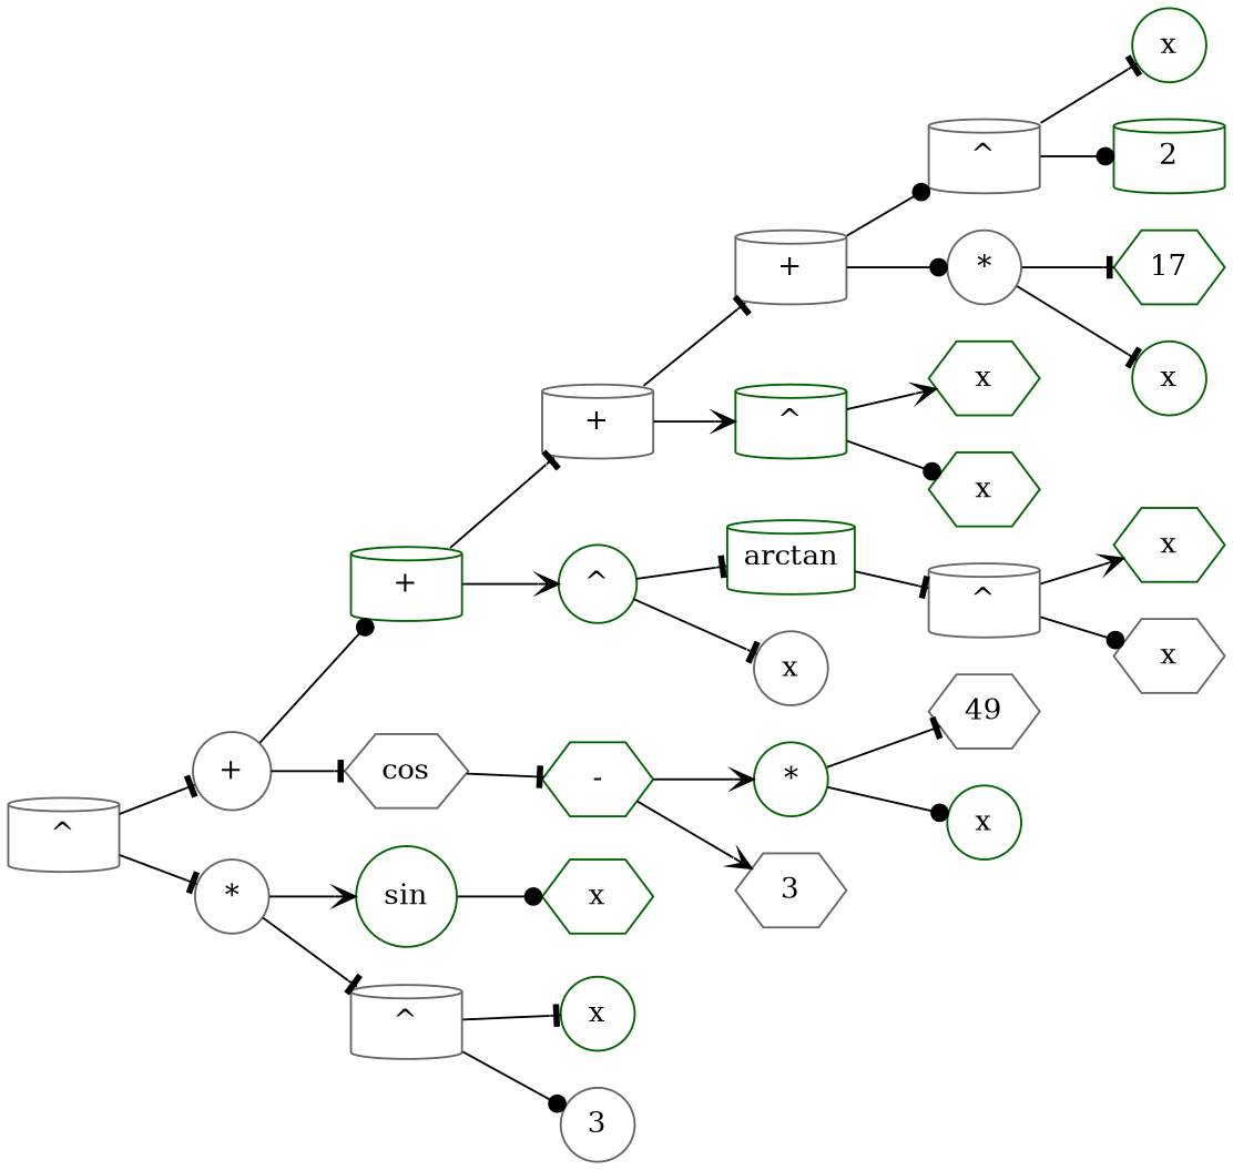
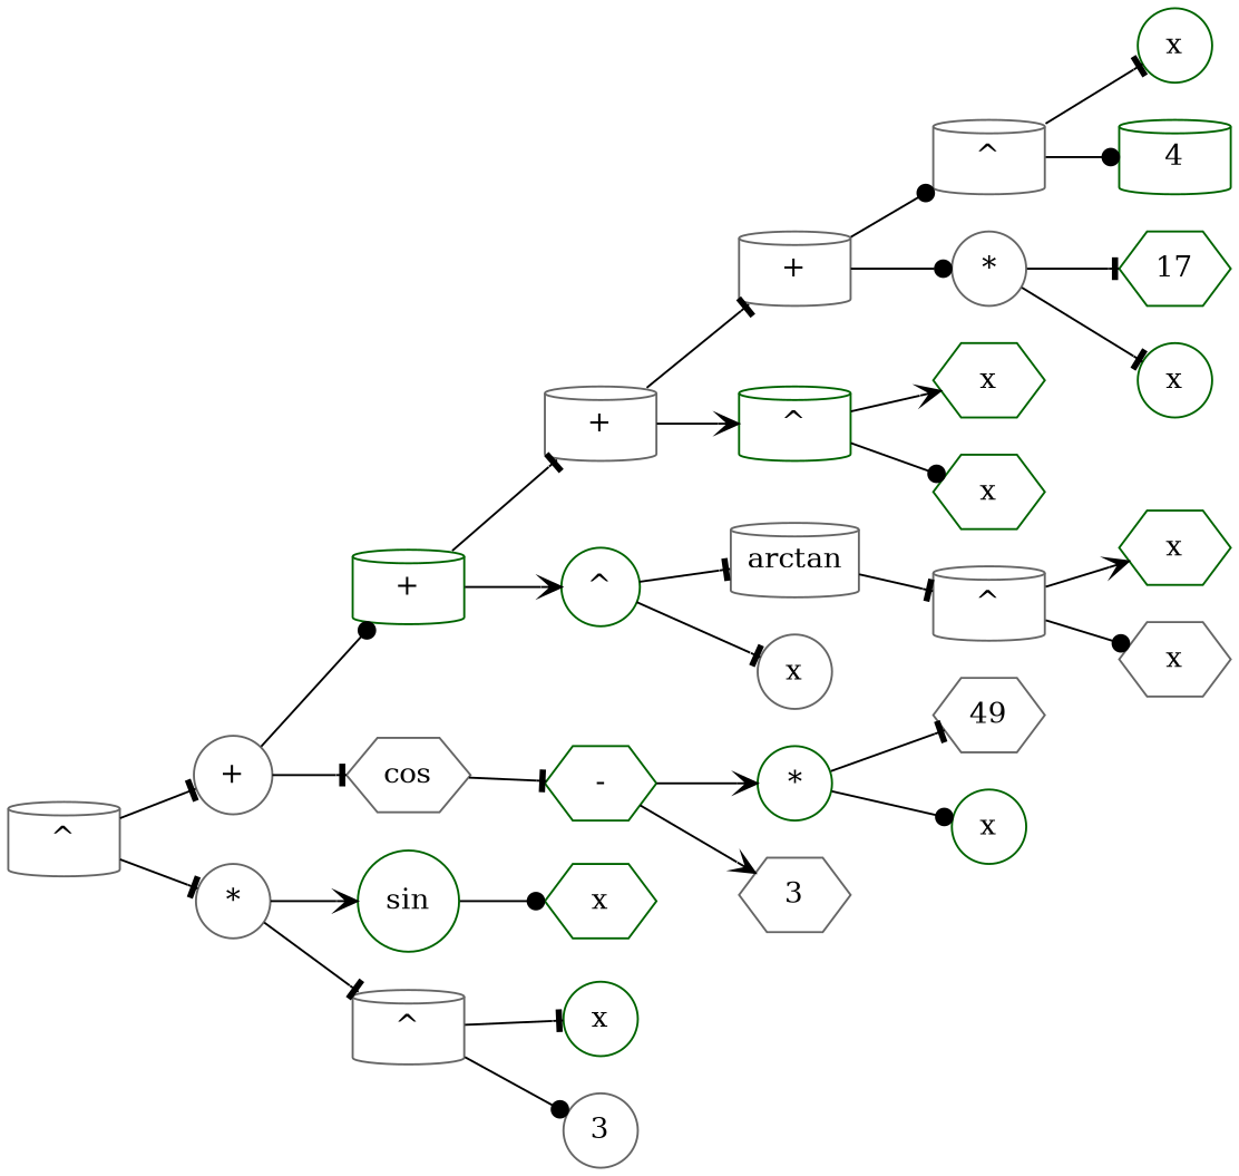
  digraph {
    rankdir=LR
    node [color=darkgreen shape=circle]
    edge [arrowhead=tee]
    n1 [color=gray40 label="^" shape=cylinder]
    n2 [color=gray40 label="+"]
    n3 [color=gray40 label="*"]
    n4 [label="+" shape=cylinder]
    n5 [color=gray40 label=cos shape=hexagon]
    n6 [label=sin]
    n7 [color=gray40 label="^" shape=cylinder]
    n8 [color=gray40 label="+" shape=cylinder]
    n9 [label="^"]
    n10 [label="-" shape=hexagon]
    n11 [color=gray40 label="+" shape=cylinder]
    n12 [label="^" shape=cylinder]
-   n13 [label=arctan shape=cylinder]
+   n13 [color=gray40 label=arctan shape=cylinder]
    n14 [color=gray40 label=x]
    n15 [color=gray40 label="^" shape=cylinder]
    n16 [color=gray40 label="*"]
    n17 [label=x shape=hexagon]
    n18 [label=x shape=hexagon]
    n19 [label=x]
-   n20 [label=2 shape=cylinder]
+   n20 [label=4 shape=cylinder]
    n21 [label=17 shape=hexagon]
    n22 [label=x]
    n23 [color=gray40 label="^" shape=cylinder]
    n24 [label=x shape=hexagon]
    n25 [color=gray40 label=x shape=hexagon]
    n26 [label="*"]
    n27 [color=gray40 label=3 shape=hexagon]
    n28 [color=gray40 label=49 shape=hexagon]
    n29 [label=x]
    n30 [label=x shape=hexagon]
    n31 [label=x]
    n32 [color=gray40 label=3]
    n1 -> n2
    n1 -> n3
    n2 -> n4 [arrowhead=dot]
    n2 -> n5
    n3 -> n6 [arrowhead=vee]
    n3 -> n7
    n4 -> n8
    n4 -> n9 [arrowhead=vee]
    n5 -> n10
    n6 -> n30 [arrowhead=dot]
    n7 -> n31
    n7 -> n32 [arrowhead=dot]
    n8 -> n11
    n8 -> n12 [arrowhead=vee]
    n9 -> n13
    n9 -> n14
    n10 -> n26 [arrowhead=vee]
    n10 -> n27 [arrowhead=vee]
    n11 -> n15 [arrowhead=dot]
    n11 -> n16 [arrowhead=dot]
    n12 -> n17 [arrowhead=vee]
    n12 -> n18 [arrowhead=dot]
    n13 -> n23
    n15 -> n19
    n15 -> n20 [arrowhead=dot]
    n16 -> n21
    n16 -> n22
    n23 -> n24 [arrowhead=vee]
    n23 -> n25 [arrowhead=dot]
    n26 -> n28
    n26 -> n29 [arrowhead=dot]
  }
